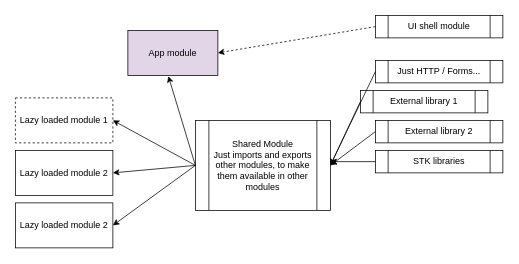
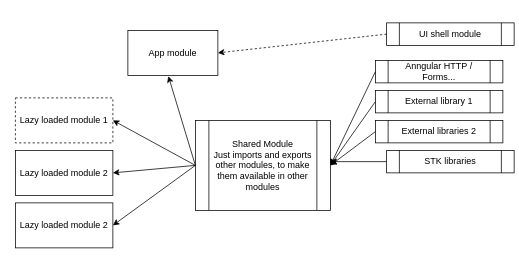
  <mxCell id="0" />
  <mxCell id="1" parent="0" />
- <mxCell id="2" value="App module" style="rounded=0;whiteSpace=wrap;html=1;fillColor=#e1d5e7;" vertex="1" parent="1"><mxGeometry x="170" y="40" width="120" height="60" as="geometry" /></mxCell>
- <mxCell id="3" value="External library 1" style="shape=process;whiteSpace=wrap;html=1;backgroundOutline=1;" vertex="1" parent="1"><mxGeometry x="480" y="120" width="170" height="30" as="geometry" /></mxCell>
+ <mxCell id="2" value="App module" style="rounded=0;whiteSpace=wrap;html=1;" vertex="1" parent="1"><mxGeometry x="170" y="40" width="120" height="60" as="geometry" /></mxCell>
+ <mxCell id="3" value="External library 1" style="shape=process;whiteSpace=wrap;html=1;backgroundOutline=1;" vertex="1" parent="1"><mxGeometry x="500" y="120" width="170" height="30" as="geometry" /></mxCell>
  <mxCell id="4" value="Lazy loaded module 1" style="rounded=0;whiteSpace=wrap;html=1;dashed=1;" vertex="1" parent="1"><mxGeometry x="20" y="130" width="130" height="60" as="geometry" /></mxCell>
  <mxCell id="5" value="Lazy loaded module 2" style="rounded=0;whiteSpace=wrap;html=1;" vertex="1" parent="1"><mxGeometry x="20" y="200" width="130" height="60" as="geometry" /></mxCell>
  <mxCell id="6" value="Lazy loaded module 2" style="rounded=0;whiteSpace=wrap;html=1;" vertex="1" parent="1"><mxGeometry x="20" y="270" width="130" height="60" as="geometry" /></mxCell>
- <mxCell id="7" value="External library 2" style="shape=process;whiteSpace=wrap;html=1;backgroundOutline=1;" vertex="1" parent="1"><mxGeometry x="500" y="160" width="170" height="30" as="geometry" /></mxCell>
- <mxCell id="8" value="UI shell module&lt;br&gt;" style="shape=process;whiteSpace=wrap;html=1;backgroundOutline=1;" vertex="1" parent="1"><mxGeometry x="500" y="20" width="170" height="30" as="geometry" /></mxCell>
- <mxCell id="9" value="Just HTTP / Forms..." style="shape=process;whiteSpace=wrap;html=1;backgroundOutline=1;" vertex="1" parent="1"><mxGeometry x="500" y="80" width="170" height="30" as="geometry" /></mxCell>
- <mxCell id="10" value="STK libraries" style="shape=process;whiteSpace=wrap;html=1;backgroundOutline=1;" vertex="1" parent="1"><mxGeometry x="500" y="200" width="170" height="30" as="geometry" /></mxCell>
+ <mxCell id="7" value="External libraries 2" style="shape=process;whiteSpace=wrap;html=1;backgroundOutline=1;" vertex="1" parent="1"><mxGeometry x="500" y="160" width="170" height="30" as="geometry" /></mxCell>
+ <mxCell id="8" value="UI shell module&lt;br&gt;" style="shape=process;whiteSpace=wrap;html=1;backgroundOutline=1;" vertex="1" parent="1"><mxGeometry x="515" y="30" width="170" height="30" as="geometry" /></mxCell>
+ <mxCell id="9" value="Anngular HTTP / Forms..." style="shape=process;whiteSpace=wrap;html=1;backgroundOutline=1;" vertex="1" parent="1"><mxGeometry x="500" y="80" width="170" height="30" as="geometry" /></mxCell>
+ <mxCell id="10" value="STK libraries" style="shape=process;whiteSpace=wrap;html=1;backgroundOutline=1;" vertex="1" parent="1"><mxGeometry x="515" y="200" width="170" height="30" as="geometry" /></mxCell>
  <mxCell id="11" value="" style="endArrow=classic;html=1;exitX=0;exitY=0.5;exitDx=0;exitDy=0;entryX=1;entryY=0.5;entryDx=0;entryDy=0;dashed=1;" edge="1" parent="1" source="8" target="2"><mxGeometry width="50" height="50" relative="1" as="geometry"><mxPoint x="280" y="370" as="sourcePoint" /><mxPoint x="330" y="320" as="targetPoint" /></mxGeometry></mxCell>
  <mxCell id="12" value="Shared Module&lt;br&gt;Just imports and exports other modules, to make them available in other modules" style="shape=process;whiteSpace=wrap;html=1;backgroundOutline=1;" vertex="1" parent="1"><mxGeometry x="260" y="160" width="180" height="120" as="geometry" /></mxCell>
  <mxCell id="13" value="" style="endArrow=classic;html=1;entryX=1;entryY=0.5;entryDx=0;entryDy=0;exitX=0;exitY=0.5;exitDx=0;exitDy=0;" edge="1" parent="1" source="9" target="12"><mxGeometry width="50" height="50" relative="1" as="geometry"><mxPoint x="280" y="370" as="sourcePoint" /><mxPoint x="330" y="320" as="targetPoint" /></mxGeometry></mxCell>
  <mxCell id="14" value="" style="endArrow=classic;html=1;exitX=0;exitY=0.5;exitDx=0;exitDy=0;" edge="1" parent="1" source="3"><mxGeometry width="50" height="50" relative="1" as="geometry"><mxPoint x="280" y="370" as="sourcePoint" /><mxPoint x="440" y="220" as="targetPoint" /></mxGeometry></mxCell>
  <mxCell id="15" value="" style="endArrow=classic;html=1;exitX=0;exitY=0.5;exitDx=0;exitDy=0;" edge="1" parent="1" source="10"><mxGeometry width="50" height="50" relative="1" as="geometry"><mxPoint x="470" y="330" as="sourcePoint" /><mxPoint x="440" y="215" as="targetPoint" /></mxGeometry></mxCell>
  <mxCell id="16" value="" style="endArrow=classic;html=1;entryX=1;entryY=0.5;entryDx=0;entryDy=0;exitX=0;exitY=0.5;exitDx=0;exitDy=0;" edge="1" parent="1" source="7" target="12"><mxGeometry width="50" height="50" relative="1" as="geometry"><mxPoint x="280" y="370" as="sourcePoint" /><mxPoint x="330" y="320" as="targetPoint" /></mxGeometry></mxCell>
  <mxCell id="17" value="" style="endArrow=classic;html=1;entryX=0.45;entryY=1.017;entryDx=0;entryDy=0;entryPerimeter=0;exitX=0;exitY=0.5;exitDx=0;exitDy=0;" edge="1" parent="1" source="12" target="2"><mxGeometry width="50" height="50" relative="1" as="geometry"><mxPoint x="280" y="370" as="sourcePoint" /><mxPoint x="330" y="320" as="targetPoint" /></mxGeometry></mxCell>
  <mxCell id="18" value="" style="endArrow=classic;html=1;entryX=1;entryY=0.5;entryDx=0;entryDy=0;exitX=0;exitY=0.5;exitDx=0;exitDy=0;" edge="1" parent="1" source="12" target="4"><mxGeometry width="50" height="50" relative="1" as="geometry"><mxPoint x="280" y="370" as="sourcePoint" /><mxPoint x="330" y="320" as="targetPoint" /></mxGeometry></mxCell>
  <mxCell id="19" value="" style="endArrow=classic;html=1;entryX=1;entryY=0.5;entryDx=0;entryDy=0;" edge="1" parent="1" target="5"><mxGeometry width="50" height="50" relative="1" as="geometry"><mxPoint x="260" y="220" as="sourcePoint" /><mxPoint x="330" y="320" as="targetPoint" /></mxGeometry></mxCell>
  <mxCell id="20" value="" style="endArrow=classic;html=1;entryX=1;entryY=0.5;entryDx=0;entryDy=0;exitX=0;exitY=0.5;exitDx=0;exitDy=0;" edge="1" parent="1" source="12" target="6"><mxGeometry width="50" height="50" relative="1" as="geometry"><mxPoint x="280" y="370" as="sourcePoint" /><mxPoint x="330" y="320" as="targetPoint" /></mxGeometry></mxCell>
